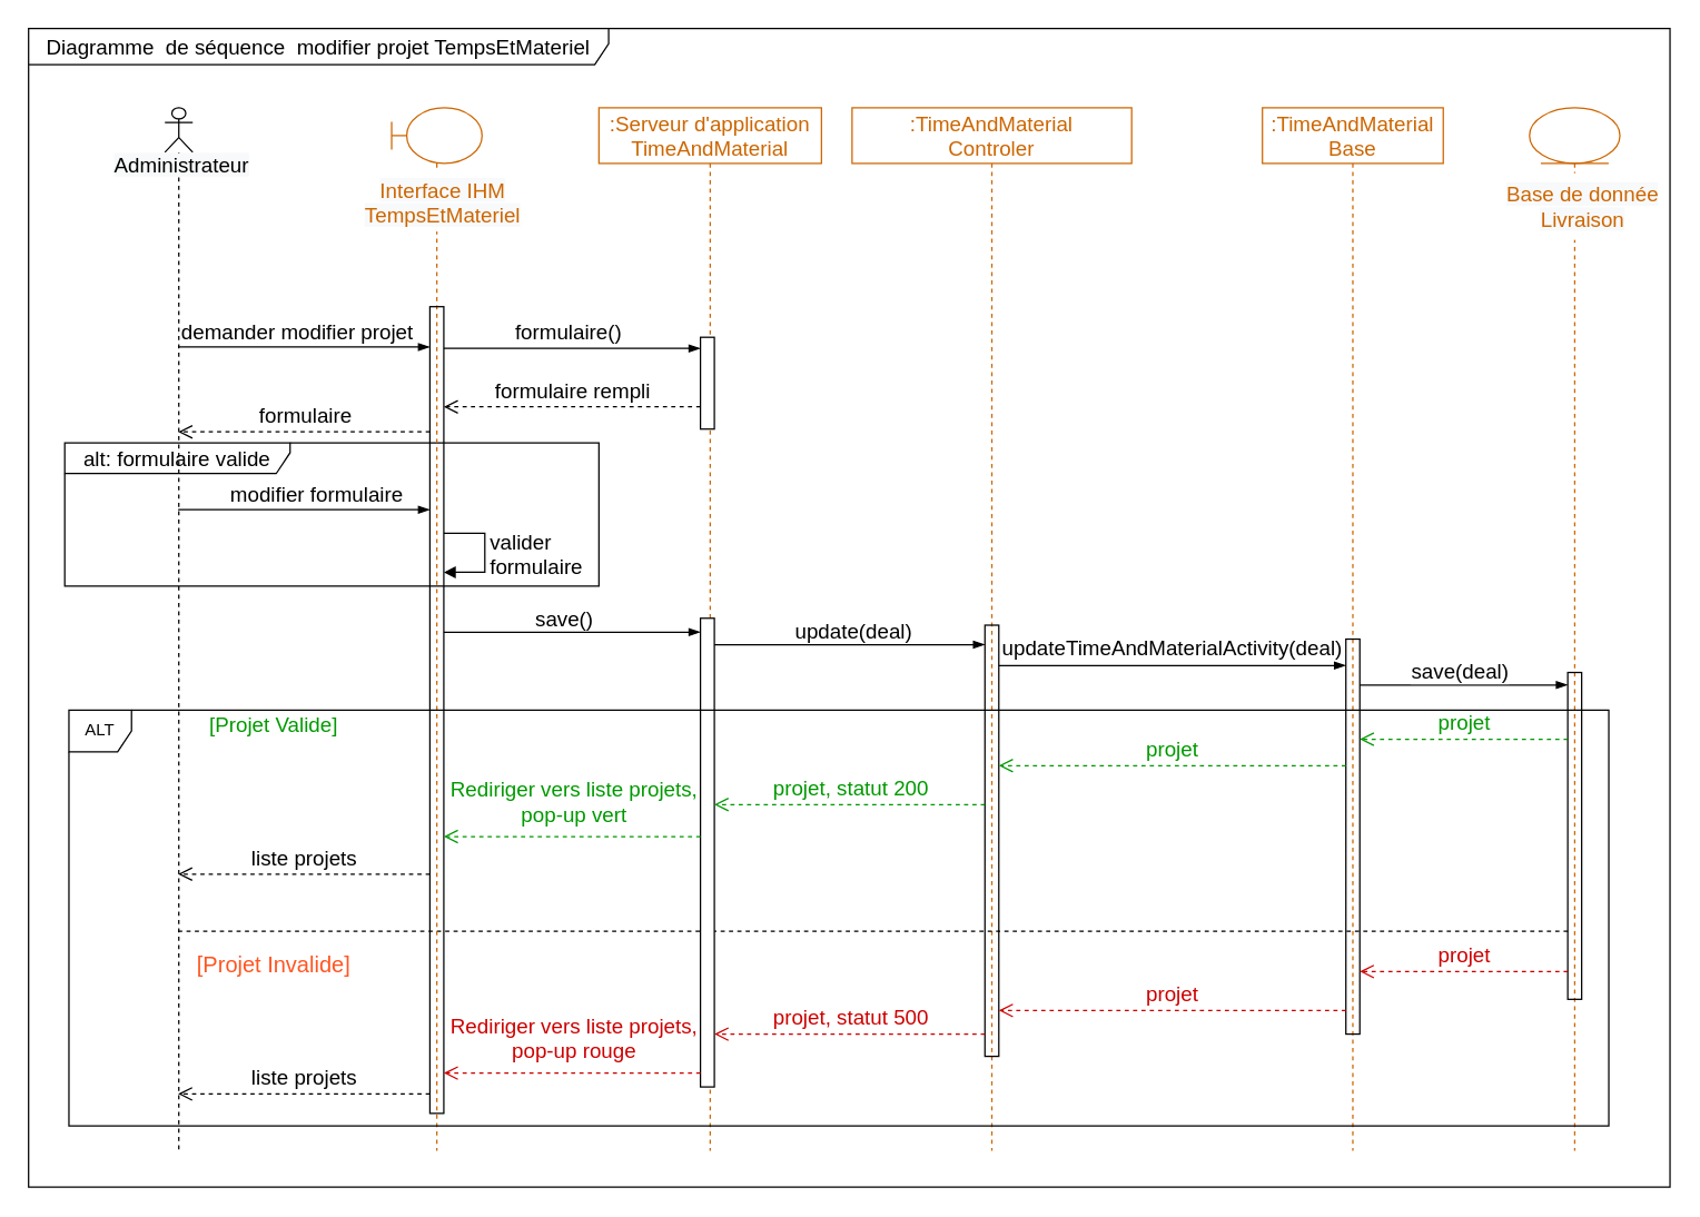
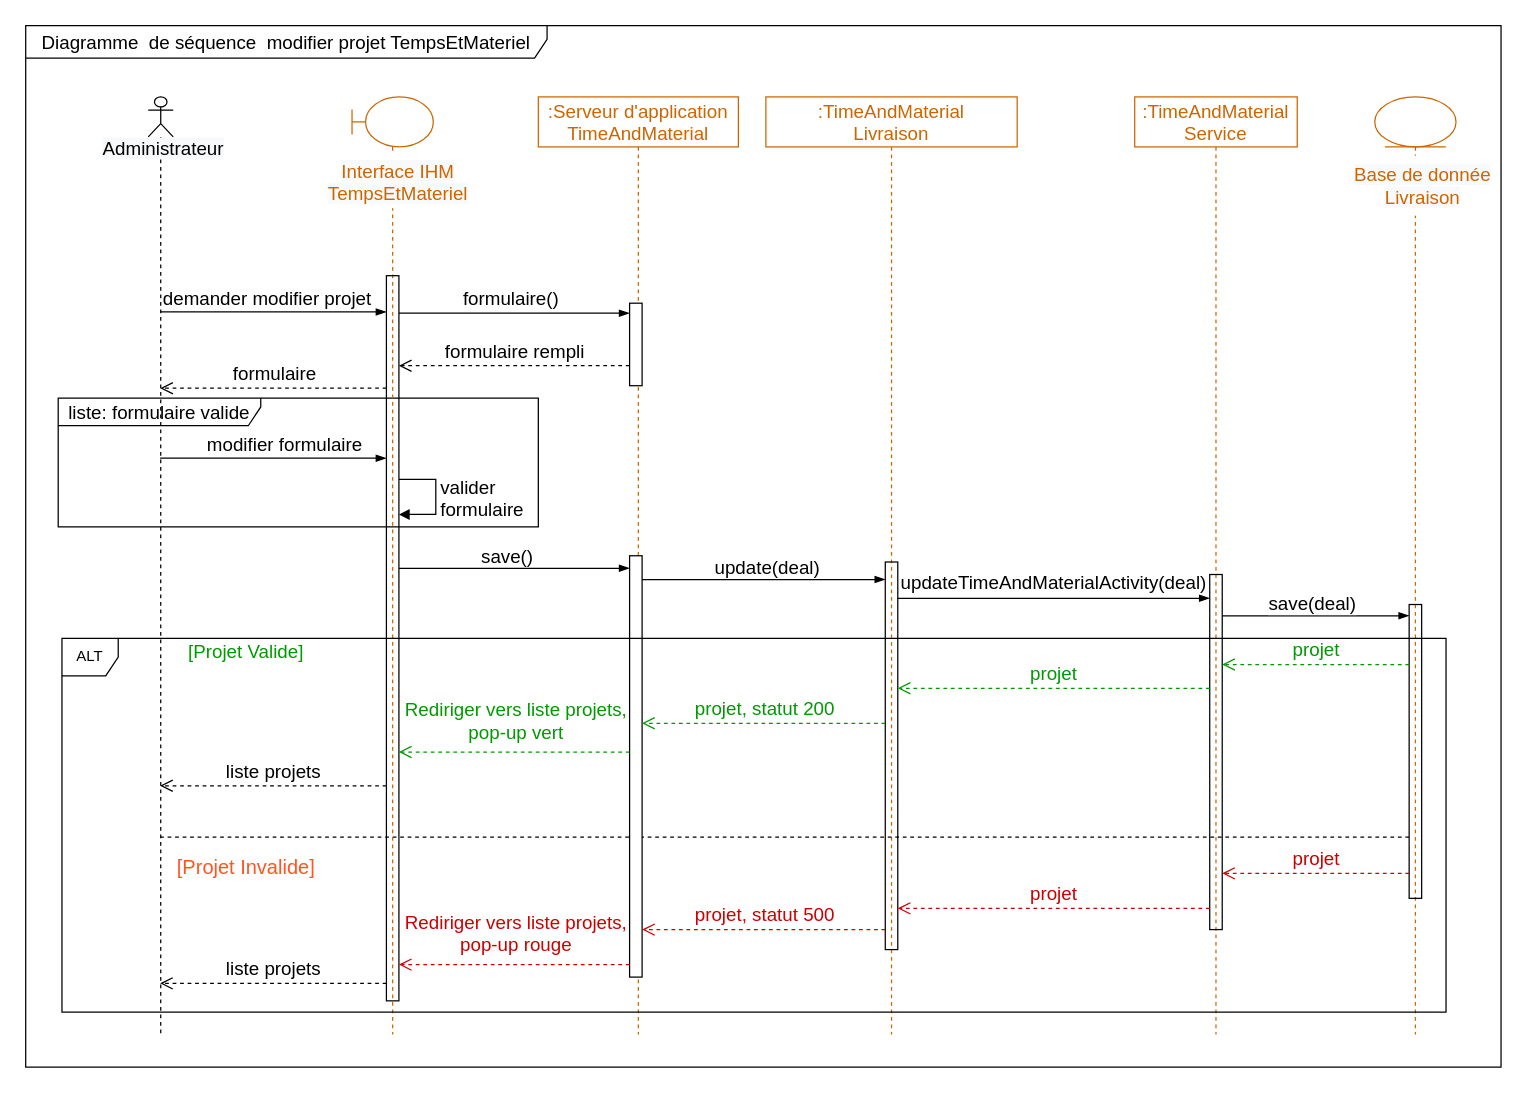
  <mxCell id="0" />
  <mxCell id="1" parent="0" />
  <mxCell id="2" value="Diagramme&amp;nbsp; de séquence&amp;nbsp; modifier projet TempsEtMateriel" style="shape=umlFrame;whiteSpace=wrap;html=1;rounded=0;shadow=0;glass=0;sketch=0;fontSize=15;fillColor=none;width=417;height=26;" vertex="1" parent="1"><mxGeometry x="20" y="20" width="1180" height="833" as="geometry" /></mxCell>
- <mxCell id="3" value="&lt;font style=&quot;font-size: 15px;&quot;&gt;alt: formulaire valide&lt;/font&gt;" style="shape=umlFrame;whiteSpace=wrap;html=1;width=162;height=22;" vertex="1" parent="1"><mxGeometry x="46" y="318" width="384" height="103" as="geometry" /></mxCell>
- <mxCell id="4" value=":TimeAndMaterial&lt;br&gt;Controler" style="shape=umlLifeline;perimeter=lifelinePerimeter;whiteSpace=wrap;html=1;container=1;collapsible=0;recursiveResize=0;outlineConnect=0;rounded=0;shadow=0;glass=0;sketch=0;fillColor=none;fontSize=15;fontColor=#CC6600;strokeColor=#CC6600;" vertex="1" parent="1"><mxGeometry x="612" y="77" width="201" height="750" as="geometry" /></mxCell>
+ <mxCell id="3" value="&lt;font style=&quot;font-size: 15px;&quot;&gt;liste: formulaire valide&lt;/font&gt;" style="shape=umlFrame;whiteSpace=wrap;html=1;width=162;height=22;" vertex="1" parent="1"><mxGeometry x="46" y="318" width="384" height="103" as="geometry" /></mxCell>
+ <mxCell id="4" value=":TimeAndMaterial&lt;br&gt;Livraison" style="shape=umlLifeline;perimeter=lifelinePerimeter;whiteSpace=wrap;html=1;container=1;collapsible=0;recursiveResize=0;outlineConnect=0;rounded=0;shadow=0;glass=0;sketch=0;fillColor=none;fontSize=15;fontColor=#CC6600;strokeColor=#CC6600;" vertex="1" parent="1"><mxGeometry x="612" y="77" width="201" height="750" as="geometry" /></mxCell>
  <mxCell id="5" value="" style="html=1;points=[];perimeter=orthogonalPerimeter;rounded=0;shadow=0;glass=0;sketch=0;fontSize=15;fillColor=none;" vertex="1" parent="4"><mxGeometry x="95.5" y="372" width="10" height="310" as="geometry" /></mxCell>
  <mxCell id="6" style="edgeStyle=none;rounded=0;orthogonalLoop=1;jettySize=auto;html=1;fontSize=15;fontColor=#000000;strokeColor=#000000;endArrow=none;endFill=0;dashed=1;" edge="1" parent="1" source="7" target="12"><mxGeometry relative="1" as="geometry"><Array as="points"><mxPoint x="246" y="669" /></Array></mxGeometry></mxCell>
  <mxCell id="7" value="" style="shape=umlLifeline;participant=umlActor;perimeter=lifelinePerimeter;whiteSpace=wrap;html=1;container=1;collapsible=0;recursiveResize=0;verticalAlign=top;spacingTop=36;outlineConnect=0;fillColor=none;size=32;sketch=0;shadow=0;rounded=0;glass=0;" vertex="1" parent="1"><mxGeometry x="118" y="77" width="20" height="750" as="geometry" /></mxCell>
  <mxCell id="8" value="&lt;span style=&quot;color: rgb(0, 0, 0); font-family: Helvetica; font-size: 15px; font-style: normal; font-variant-ligatures: normal; font-variant-caps: normal; font-weight: 400; letter-spacing: normal; orphans: 2; text-align: center; text-indent: 0px; text-transform: none; widows: 2; word-spacing: 0px; -webkit-text-stroke-width: 0px; background-color: rgb(248, 249, 250); text-decoration-thickness: initial; text-decoration-style: initial; text-decoration-color: initial; float: none; display: inline !important;&quot;&gt;Administrateur&lt;/span&gt;" style="text;whiteSpace=wrap;html=1;fontSize=15;" vertex="1" parent="1"><mxGeometry x="80" y="103" width="105" height="36" as="geometry" /></mxCell>
- <mxCell id="9" value=":TimeAndMaterial&lt;br&gt;Base" style="shape=umlLifeline;perimeter=lifelinePerimeter;whiteSpace=wrap;html=1;container=1;collapsible=0;recursiveResize=0;outlineConnect=0;rounded=0;shadow=0;glass=0;sketch=0;fillColor=none;fontSize=15;fontColor=#CC6600;strokeColor=#CC6600;" vertex="1" parent="1"><mxGeometry x="907" y="77" width="130" height="750" as="geometry" /></mxCell>
+ <mxCell id="9" value=":TimeAndMaterial&lt;br&gt;Service" style="shape=umlLifeline;perimeter=lifelinePerimeter;whiteSpace=wrap;html=1;container=1;collapsible=0;recursiveResize=0;outlineConnect=0;rounded=0;shadow=0;glass=0;sketch=0;fillColor=none;fontSize=15;fontColor=#CC6600;strokeColor=#CC6600;" vertex="1" parent="1"><mxGeometry x="907" y="77" width="130" height="750" as="geometry" /></mxCell>
  <mxCell id="10" value="" style="html=1;points=[];perimeter=orthogonalPerimeter;rounded=0;shadow=0;glass=0;sketch=0;fontSize=15;fillColor=none;" vertex="1" parent="9"><mxGeometry x="60" y="382" width="10" height="284" as="geometry" /></mxCell>
  <mxCell id="11" value="" style="shape=umlLifeline;participant=umlEntity;perimeter=lifelinePerimeter;whiteSpace=wrap;html=1;container=1;collapsible=0;recursiveResize=0;verticalAlign=top;spacingTop=36;outlineConnect=0;rounded=0;shadow=0;glass=0;sketch=0;fontSize=15;fillColor=none;fontColor=#CC6600;strokeColor=#CC6600;" vertex="1" parent="1"><mxGeometry x="1099" y="77" width="65" height="750" as="geometry" /></mxCell>
  <mxCell id="12" value="" style="html=1;points=[];perimeter=orthogonalPerimeter;rounded=0;shadow=0;glass=0;sketch=0;fontSize=15;fillColor=none;" vertex="1" parent="11"><mxGeometry x="27.5" y="406" width="10" height="235" as="geometry" /></mxCell>
  <mxCell id="13" value="&lt;span style=&quot;font-family: Helvetica; font-size: 15px; font-style: normal; font-variant-ligatures: normal; font-variant-caps: normal; font-weight: 400; letter-spacing: normal; orphans: 2; text-indent: 0px; text-transform: none; widows: 2; word-spacing: 0px; -webkit-text-stroke-width: 0px; background-color: rgb(248, 249, 250); text-decoration-thickness: initial; text-decoration-style: initial; text-decoration-color: initial; float: none; display: inline !important;&quot;&gt;Base de donnée&lt;br&gt;Livraison&lt;br&gt;&lt;/span&gt;" style="text;whiteSpace=wrap;html=1;fontSize=15;align=center;fillColor=default;fontColor=#CC6600;" vertex="1" parent="11"><mxGeometry x="-21" y="47" width="119" height="48" as="geometry" /></mxCell>
  <mxCell id="14" value="" style="shape=umlLifeline;participant=umlBoundary;perimeter=lifelinePerimeter;whiteSpace=wrap;html=1;container=1;collapsible=0;recursiveResize=0;verticalAlign=top;spacingTop=36;outlineConnect=0;rounded=0;shadow=0;glass=0;sketch=0;fontSize=15;fillColor=none;fontColor=#CC6600;strokeColor=#CC6600;" vertex="1" parent="1"><mxGeometry x="281" y="77" width="65" height="750" as="geometry" /></mxCell>
  <mxCell id="15" value="&lt;span style=&quot;font-family: Helvetica; font-size: 15px; font-style: normal; font-variant-ligatures: normal; font-variant-caps: normal; font-weight: 400; letter-spacing: normal; orphans: 2; text-indent: 0px; text-transform: none; widows: 2; word-spacing: 0px; -webkit-text-stroke-width: 0px; background-color: rgb(248, 249, 250); text-decoration-thickness: initial; text-decoration-style: initial; text-decoration-color: initial; float: none; display: inline !important;&quot;&gt;Interface IHM&lt;/span&gt;&lt;br style=&quot;font-family: Helvetica; font-size: 15px; font-style: normal; font-variant-ligatures: normal; font-variant-caps: normal; font-weight: 400; letter-spacing: normal; orphans: 2; text-indent: 0px; text-transform: none; widows: 2; word-spacing: 0px; -webkit-text-stroke-width: 0px; background-color: rgb(248, 249, 250); text-decoration-thickness: initial; text-decoration-style: initial; text-decoration-color: initial;&quot;&gt;&lt;span style=&quot;font-family: Helvetica; font-size: 15px; font-style: normal; font-variant-ligatures: normal; font-variant-caps: normal; font-weight: 400; letter-spacing: normal; orphans: 2; text-indent: 0px; text-transform: none; widows: 2; word-spacing: 0px; -webkit-text-stroke-width: 0px; background-color: rgb(248, 249, 250); text-decoration-thickness: initial; text-decoration-style: initial; text-decoration-color: initial; float: none; display: inline !important;&quot;&gt;TempsEtMateriel&lt;/span&gt;" style="text;whiteSpace=wrap;html=1;fontSize=15;align=center;fillColor=default;fontColor=#CC6600;" vertex="1" parent="14"><mxGeometry x="-24" y="44" width="122" height="45" as="geometry" /></mxCell>
  <mxCell id="16" value="" style="html=1;points=[];perimeter=orthogonalPerimeter;rounded=0;shadow=0;glass=0;sketch=0;fontSize=15;fillColor=none;" vertex="1" parent="14"><mxGeometry x="27.5" y="143" width="10" height="580" as="geometry" /></mxCell>
  <mxCell id="17" value="valider&lt;br&gt;formulaire" style="edgeStyle=orthogonalEdgeStyle;html=1;align=left;spacingLeft=2;endArrow=block;rounded=0;fontSize=15;" edge="1" parent="14" source="16" target="16"><mxGeometry relative="1" as="geometry"><mxPoint x="36" y="306" as="sourcePoint" /><Array as="points"><mxPoint x="67" y="306" /><mxPoint x="67" y="334" /></Array><mxPoint x="36" y="334" as="targetPoint" /></mxGeometry></mxCell>
  <mxCell id="18" value="" style="edgeStyle=elbowEdgeStyle;fontSize=12;html=1;endArrow=blockThin;endFill=1;rounded=0;" edge="1" parent="1" source="7" target="16"><mxGeometry width="160" relative="1" as="geometry"><mxPoint x="636" y="331" as="sourcePoint" /><mxPoint x="796" y="331" as="targetPoint" /><Array as="points"><mxPoint x="198" y="249" /><mxPoint x="179" y="222" /></Array></mxGeometry></mxCell>
  <mxCell id="19" value="demander modifier projet" style="edgeLabel;html=1;align=center;verticalAlign=middle;resizable=0;points=[];fontSize=15;" vertex="1" connectable="0" parent="18"><mxGeometry x="-0.395" relative="1" as="geometry"><mxPoint x="30" y="-12" as="offset" /></mxGeometry></mxCell>
  <mxCell id="20" value="" style="edgeStyle=elbowEdgeStyle;fontSize=12;html=1;endArrow=blockThin;endFill=1;rounded=0;" edge="1" parent="1" source="5" target="10"><mxGeometry width="160" relative="1" as="geometry"><mxPoint x="402" y="316" as="sourcePoint" /><mxPoint x="562" y="316" as="targetPoint" /><Array as="points"><mxPoint x="786" y="478" /><mxPoint x="761" y="269" /><mxPoint x="610" y="254" /><mxPoint x="535" y="283" /></Array></mxGeometry></mxCell>
  <mxCell id="21" value="updateTimeAndMaterialActivity(deal)" style="edgeLabel;html=1;align=center;verticalAlign=middle;resizable=0;points=[];fontSize=15;" vertex="1" connectable="0" parent="20"><mxGeometry x="0.124" relative="1" as="geometry"><mxPoint x="-16" y="-14" as="offset" /></mxGeometry></mxCell>
  <mxCell id="22" value="" style="edgeStyle=elbowEdgeStyle;fontSize=12;html=1;endArrow=blockThin;endFill=1;rounded=0;" edge="1" parent="1" source="10" target="12"><mxGeometry width="160" relative="1" as="geometry"><mxPoint x="482" y="316" as="sourcePoint" /><mxPoint x="642" y="316" as="targetPoint" /><Array as="points"><mxPoint x="1068" y="492" /><mxPoint x="977" y="503" /><mxPoint x="774" y="279" /></Array></mxGeometry></mxCell>
  <mxCell id="23" value="save(deal)" style="edgeLabel;html=1;align=center;verticalAlign=middle;resizable=0;points=[];fontSize=15;" vertex="1" connectable="0" parent="22"><mxGeometry x="-0.356" y="2" relative="1" as="geometry"><mxPoint x="23" y="-9" as="offset" /></mxGeometry></mxCell>
  <mxCell id="24" value="&lt;font color=&quot;#009900&quot;&gt;projet&lt;/font&gt;" style="html=1;verticalAlign=bottom;endArrow=open;dashed=1;endSize=8;rounded=0;fontSize=15;strokeColor=#009900;" edge="1" parent="1" source="12" target="10"><mxGeometry relative="1" as="geometry"><mxPoint x="814" y="303" as="sourcePoint" /><mxPoint x="676" y="303" as="targetPoint" /><Array as="points"><mxPoint x="1033" y="531" /></Array></mxGeometry></mxCell>
  <mxCell id="25" value="&lt;font color=&quot;#009900&quot;&gt;projet&lt;/font&gt;" style="html=1;verticalAlign=bottom;endArrow=open;dashed=1;endSize=8;rounded=0;fontSize=15;strokeColor=#009900;" edge="1" parent="1" source="10" target="5"><mxGeometry relative="1" as="geometry"><mxPoint x="666" y="308" as="sourcePoint" /><mxPoint x="485" y="308" as="targetPoint" /><Array as="points"><mxPoint x="903" y="550" /></Array></mxGeometry></mxCell>
  <mxCell id="26" value=":Serveur d'application&lt;br&gt;TimeAndMaterial" style="shape=umlLifeline;perimeter=lifelinePerimeter;whiteSpace=wrap;html=1;container=1;collapsible=0;recursiveResize=0;outlineConnect=0;rounded=0;shadow=0;glass=0;sketch=0;fillColor=none;fontSize=15;fontColor=#CC6600;strokeColor=#CC6600;" vertex="1" parent="1"><mxGeometry x="430" y="77" width="160" height="750" as="geometry" /></mxCell>
  <mxCell id="27" value="" style="html=1;points=[];perimeter=orthogonalPerimeter;" vertex="1" parent="26"><mxGeometry x="73" y="165" width="10" height="66" as="geometry" /></mxCell>
  <mxCell id="28" value="" style="html=1;points=[];perimeter=orthogonalPerimeter;" vertex="1" parent="26"><mxGeometry x="73" y="367" width="10" height="337" as="geometry" /></mxCell>
  <mxCell id="29" value="" style="fontSize=12;html=1;endArrow=blockThin;endFill=1;rounded=0;" edge="1" parent="1" source="16" target="27"><mxGeometry width="160" relative="1" as="geometry"><mxPoint x="302" y="268" as="sourcePoint" /><mxPoint x="607" y="378" as="targetPoint" /><Array as="points"><mxPoint x="390" y="250" /></Array></mxGeometry></mxCell>
  <mxCell id="30" value="formulaire()" style="edgeLabel;html=1;align=center;verticalAlign=middle;resizable=0;points=[];fontSize=15;" vertex="1" connectable="0" parent="29"><mxGeometry x="-0.006" y="-3" relative="1" as="geometry"><mxPoint x="-3" y="-16" as="offset" /></mxGeometry></mxCell>
  <mxCell id="31" value="&lt;font style=&quot;font-size: 15px;&quot;&gt;formulaire rempli&lt;/font&gt;" style="html=1;verticalAlign=bottom;endArrow=open;dashed=1;endSize=8;rounded=0;" edge="1" parent="1" source="27" target="16"><mxGeometry relative="1" as="geometry"><mxPoint x="446" y="335" as="sourcePoint" /><mxPoint x="366" y="335" as="targetPoint" /><Array as="points"><mxPoint x="419" y="292" /></Array></mxGeometry></mxCell>
  <mxCell id="32" value="&lt;font style=&quot;font-size: 15px;&quot;&gt;formulaire&lt;/font&gt;" style="html=1;verticalAlign=bottom;endArrow=open;dashed=1;endSize=8;rounded=0;" edge="1" parent="1"><mxGeometry relative="1" as="geometry"><mxPoint x="308.5" y="310" as="sourcePoint" /><mxPoint x="127.667" y="310" as="targetPoint" /><Array as="points"><mxPoint x="261" y="310" /></Array></mxGeometry></mxCell>
  <mxCell id="33" value="" style="fontSize=12;html=1;endArrow=blockThin;endFill=1;rounded=0;" edge="1" parent="1" source="7" target="16"><mxGeometry width="160" relative="1" as="geometry"><mxPoint x="346" y="377" as="sourcePoint" /><mxPoint x="506" y="377" as="targetPoint" /><Array as="points"><mxPoint x="263" y="366" /></Array></mxGeometry></mxCell>
  <mxCell id="34" value="modifier formulaire" style="edgeLabel;html=1;align=center;verticalAlign=middle;resizable=0;points=[];fontSize=15;" vertex="1" connectable="0" parent="33"><mxGeometry x="0.128" y="-4" relative="1" as="geometry"><mxPoint x="-3" y="-16" as="offset" /></mxGeometry></mxCell>
  <mxCell id="35" value="" style="fontSize=12;html=1;endArrow=blockThin;endFill=1;rounded=0;" edge="1" parent="1" source="16" target="28"><mxGeometry width="160" relative="1" as="geometry"><mxPoint x="470" y="357" as="sourcePoint" /><mxPoint x="630" y="357" as="targetPoint" /><Array as="points"><mxPoint x="397" y="454" /></Array></mxGeometry></mxCell>
  <mxCell id="36" value="save()" style="edgeLabel;html=1;align=center;verticalAlign=middle;resizable=0;points=[];labelBackgroundColor=none;fontSize=15;" vertex="1" connectable="0" parent="35"><mxGeometry x="-0.081" y="1" relative="1" as="geometry"><mxPoint x="1" y="-10" as="offset" /></mxGeometry></mxCell>
  <mxCell id="37" value="" style="fontSize=12;html=1;endArrow=blockThin;endFill=1;rounded=0;" edge="1" parent="1" source="28" target="5"><mxGeometry width="160" relative="1" as="geometry"><mxPoint x="526" y="301" as="sourcePoint" /><mxPoint x="686" y="301" as="targetPoint" /><Array as="points"><mxPoint x="533" y="463" /></Array></mxGeometry></mxCell>
  <mxCell id="38" value="&lt;span style=&quot;font-size: 15px;&quot;&gt;update(deal)&lt;/span&gt;" style="edgeLabel;html=1;align=center;verticalAlign=middle;resizable=0;points=[];labelBackgroundColor=none;fontSize=15;" vertex="1" connectable="0" parent="37"><mxGeometry x="0.25" relative="1" as="geometry"><mxPoint x="-23" y="-11" as="offset" /></mxGeometry></mxCell>
  <mxCell id="39" value="&lt;font color=&quot;#009900&quot;&gt;projet, statut 200&lt;/font&gt;" style="html=1;verticalAlign=bottom;endArrow=open;dashed=1;endSize=8;rounded=0;fontSize=15;strokeColor=#009900;" edge="1" parent="1" source="5" target="28"><mxGeometry relative="1" as="geometry"><mxPoint x="669" y="550" as="sourcePoint" /><mxPoint x="418" y="550" as="targetPoint" /><Array as="points"><mxPoint x="641" y="578" /></Array></mxGeometry></mxCell>
  <mxCell id="40" value="&lt;font color=&quot;#009900&quot;&gt;Rediriger vers liste projets,&lt;br&gt;pop-up vert&lt;br&gt;&lt;/font&gt;" style="html=1;verticalAlign=bottom;endArrow=open;dashed=1;endSize=8;rounded=0;fontSize=15;strokeColor=#009900;" edge="1" parent="1" source="28" target="16"><mxGeometry x="-0.014" y="-4" relative="1" as="geometry"><mxPoint x="682" y="553" as="sourcePoint" /><mxPoint x="515" y="553" as="targetPoint" /><Array as="points"><mxPoint x="467" y="601" /></Array><mxPoint as="offset" /></mxGeometry></mxCell>
  <mxCell id="41" value="&lt;font color=&quot;#000000&quot;&gt;liste projets&lt;/font&gt;" style="html=1;verticalAlign=bottom;endArrow=open;dashed=1;endSize=8;rounded=0;fontSize=15;fontColor=#009900;strokeColor=#000000;" edge="1" parent="1" source="16" target="7"><mxGeometry relative="1" as="geometry"><mxPoint x="614" y="587" as="sourcePoint" /><mxPoint x="534" y="587" as="targetPoint" /><Array as="points"><mxPoint x="282" y="628" /></Array></mxGeometry></mxCell>
  <mxCell id="42" value="" style="group" vertex="1" connectable="0" parent="1"><mxGeometry x="30" y="400" width="1126" height="413" as="geometry" /></mxCell>
  <mxCell id="43" value="&lt;div style=&quot;text-align: left; font-size: 15px;&quot;&gt;&lt;span style=&quot;background-color: initial; font-size: 15px;&quot;&gt;[Projet&amp;nbsp;&lt;/span&gt;&lt;span style=&quot;background-color: initial; text-align: right; font-size: 15px;&quot;&gt;Valide]&lt;/span&gt;&lt;/div&gt;" style="text;html=1;strokeColor=none;fillColor=none;align=center;verticalAlign=middle;whiteSpace=wrap;rounded=0;fontSize=15;fontColor=#009900;" vertex="1" parent="42"><mxGeometry x="77.0" y="107.743" width="179.48" height="24.354" as="geometry" /></mxCell>
  <mxCell id="44" value="[Projet Invalide]" style="text;html=1;strokeColor=none;fillColor=none;align=center;verticalAlign=middle;whiteSpace=wrap;rounded=0;fontSize=16;fontColor=#FF5521;" vertex="1" parent="42"><mxGeometry x="103.24" y="282.002" width="127" height="22.604" as="geometry" /></mxCell>
  <mxCell id="45" value="ALT" style="shape=umlFrame;whiteSpace=wrap;html=1;width=45;height=30;" vertex="1" parent="42"><mxGeometry x="19" y="110" width="1107" height="299" as="geometry" /></mxCell>
  <mxCell id="46" value="&lt;font color=&quot;#cc0000&quot;&gt;projet&lt;/font&gt;" style="html=1;verticalAlign=bottom;endArrow=open;dashed=1;endSize=8;rounded=0;fontSize=15;fontColor=#000000;strokeColor=#CC0000;" edge="1" parent="1" source="12" target="10"><mxGeometry relative="1" as="geometry"><mxPoint x="688" y="708" as="sourcePoint" /><mxPoint x="608" y="708" as="targetPoint" /><Array as="points"><mxPoint x="1046" y="698" /></Array></mxGeometry></mxCell>
  <mxCell id="47" value="&lt;font color=&quot;#cc0000&quot;&gt;projet&lt;/font&gt;" style="html=1;verticalAlign=bottom;endArrow=open;dashed=1;endSize=8;rounded=0;fontSize=15;fontColor=#000000;strokeColor=#CC0000;" edge="1" parent="1" source="10" target="5"><mxGeometry relative="1" as="geometry"><mxPoint x="923" y="738" as="sourcePoint" /><mxPoint x="752" y="738" as="targetPoint" /><Array as="points"><mxPoint x="887" y="726" /></Array></mxGeometry></mxCell>
  <mxCell id="48" value="&lt;font color=&quot;#cc0000&quot;&gt;projet, statut 500&lt;/font&gt;" style="html=1;verticalAlign=bottom;endArrow=open;dashed=1;endSize=8;rounded=0;fontSize=15;fontColor=#000000;strokeColor=#CC0000;" edge="1" parent="1" source="5" target="28"><mxGeometry relative="1" as="geometry"><mxPoint x="659" y="735" as="sourcePoint" /><mxPoint x="408" y="735" as="targetPoint" /><Array as="points"><mxPoint x="627" y="743" /></Array></mxGeometry></mxCell>
  <mxCell id="49" value="&lt;font color=&quot;#cc0000&quot;&gt;Rediriger vers liste projets,&lt;br&gt;pop-up rouge&lt;/font&gt;" style="html=1;verticalAlign=bottom;endArrow=open;dashed=1;endSize=8;rounded=0;fontSize=15;strokeColor=#CC0000;" edge="1" parent="1" source="28" target="16"><mxGeometry x="-0.014" y="-4" relative="1" as="geometry"><mxPoint x="503" y="743" as="sourcePoint" /><mxPoint x="318.5" y="743" as="targetPoint" /><Array as="points"><mxPoint x="453" y="771" /></Array><mxPoint as="offset" /></mxGeometry></mxCell>
  <mxCell id="50" value="&lt;font color=&quot;#000000&quot;&gt;liste projets&lt;/font&gt;" style="html=1;verticalAlign=bottom;endArrow=open;dashed=1;endSize=8;rounded=0;fontSize=15;fontColor=#009900;strokeColor=#000000;" edge="1" parent="1" source="16" target="7"><mxGeometry relative="1" as="geometry"><mxPoint x="301.83" y="797" as="sourcePoint" /><mxPoint x="120.997" y="797" as="targetPoint" /><Array as="points"><mxPoint x="239" y="786" /></Array></mxGeometry></mxCell>
